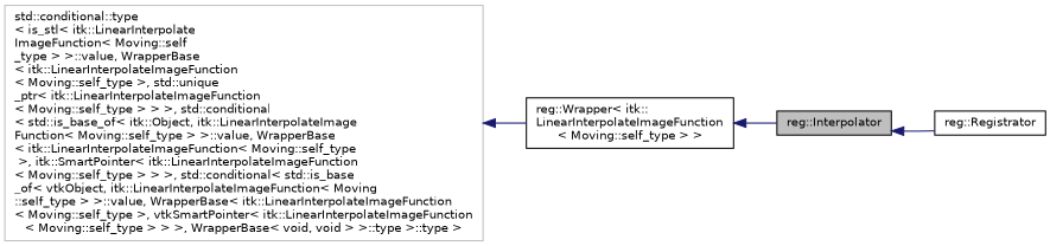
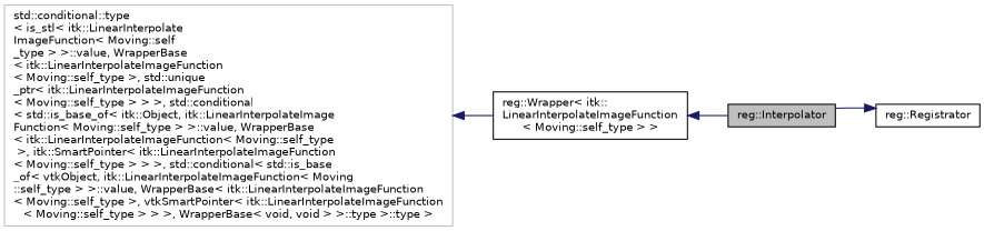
  digraph {
    rankdir=LR
    node [color=black fillcolor=white fontname=Helvetica fontsize=10 shape=record style=filled]
    edge [color=midnightblue dir=back fontname=Helvetica fontsize=10 labelfontname=Helvetica labelfontsize=10 style=solid]
    n1 [fillcolor=grey75 fontcolor=black height=0.2 label="reg::Interpolator" width=0.4]
    n2 [height=0.2 label="reg::Registrator" width=0.4]
    n3 [height=0.2 label="reg::Wrapper\< itk::\lLinearInterpolateImageFunction\l\< Moving::self_type \> \>" width=0.4]
    n4 [color=grey75 height=0.2 label="std::conditional::type\l\< is_stl\< itk::LinearInterpolate\lImageFunction\< Moving::self\l_type \> \>::value, WrapperBase\l\< itk::LinearInterpolateImageFunction\l\< Moving::self_type \>, std::unique\l_ptr\< itk::LinearInterpolateImageFunction\l\< Moving::self_type \> \> \>, std::conditional\l\< std::is_base_of\< itk::Object, itk::LinearInterpolateImage\lFunction\< Moving::self_type \> \>::value, WrapperBase\l\< itk::LinearInterpolateImageFunction\< Moving::self_type\l \>, itk::SmartPointer\< itk::LinearInterpolateImageFunction\l\< Moving::self_type \> \> \>, std::conditional\< std::is_base\l_of\< vtkObject, itk::LinearInterpolateImageFunction\< Moving\l::self_type \> \>::value, WrapperBase\< itk::LinearInterpolateImageFunction\l\< Moving::self_type \>, vtkSmartPointer\< itk::LinearInterpolateImageFunction\l\< Moving::self_type \> \> \>, WrapperBase\< void, void \> \>::type \>::type \>" width=0.4]
-   n1 -> n2
+   n2 -> n1
    n3 -> n1
    n4 -> n3
  }
